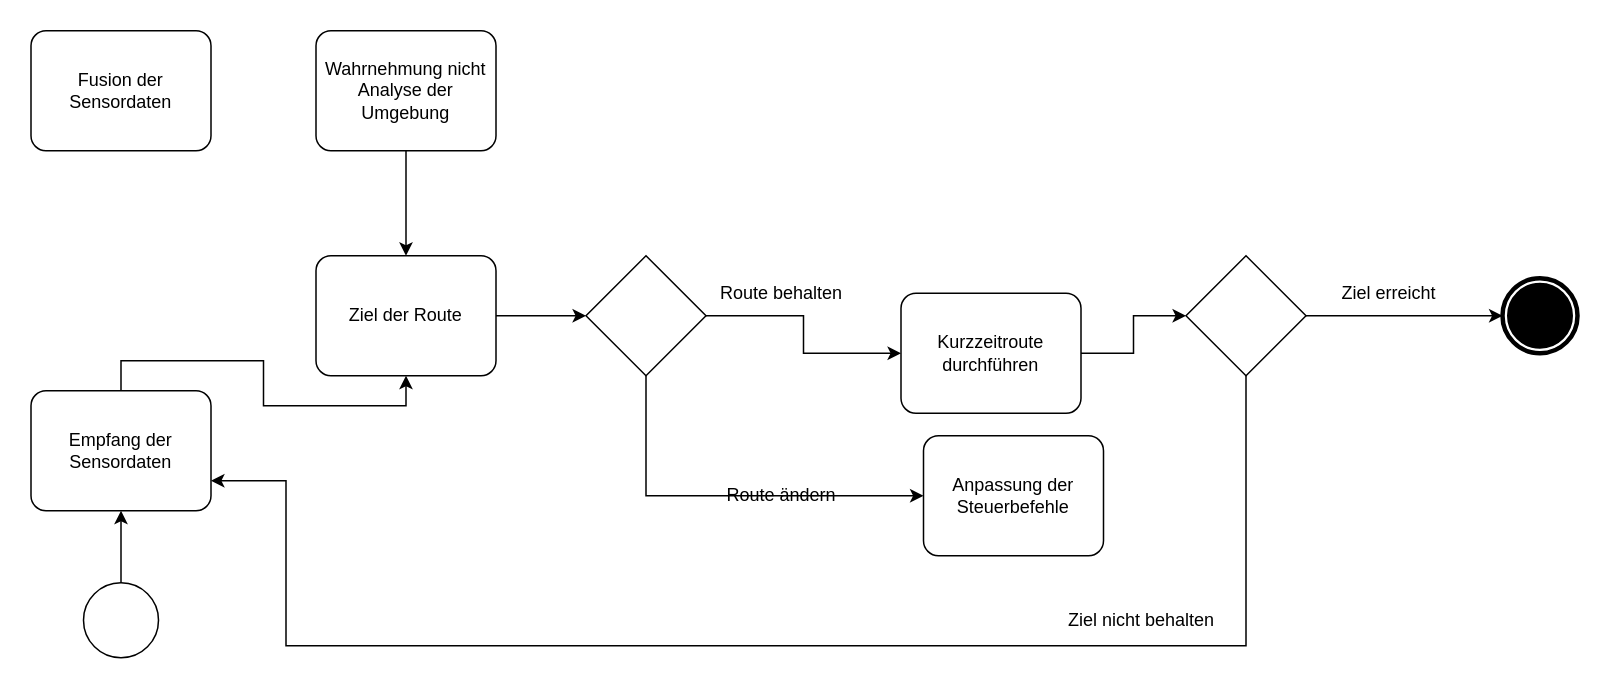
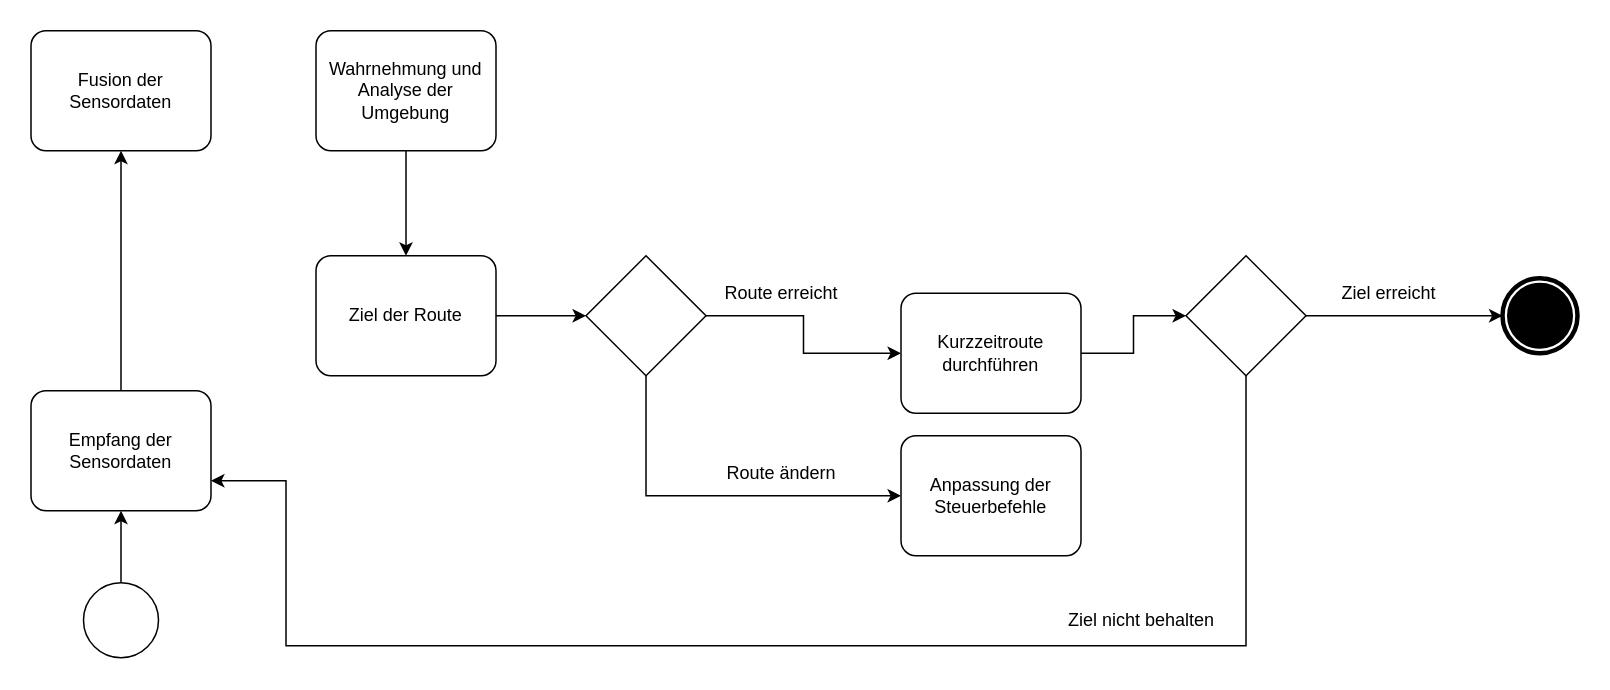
  <mxCell id="0" />
  <mxCell id="1" parent="0" />
  <mxCell id="2" value="" style="points=[[0.145,0.145,0],[0.5,0,0],[0.855,0.145,0],[1,0.5,0],[0.855,0.855,0],[0.5,1,0],[0.145,0.855,0],[0,0.5,0]];shape=mxgraph.bpmn.event;html=1;verticalLabelPosition=bottom;labelBackgroundColor=#ffffff;verticalAlign=top;align=center;perimeter=ellipsePerimeter;outlineConnect=0;aspect=fixed;outline=standard;symbol=general;" vertex="1" parent="1"><mxGeometry x="55" y="388" width="50" height="50" as="geometry" /></mxCell>
- <mxCell id="3" value="Wahrnehmung nicht Analyse der Umgebung" style="points=[[0.25,0,0],[0.5,0,0],[0.75,0,0],[1,0.25,0],[1,0.5,0],[1,0.75,0],[0.75,1,0],[0.5,1,0],[0.25,1,0],[0,0.75,0],[0,0.5,0],[0,0.25,0]];shape=mxgraph.bpmn.task;whiteSpace=wrap;rectStyle=rounded;size=10;html=1;container=1;expand=0;collapsible=0;taskMarker=abstract;" vertex="1" parent="1"><mxGeometry x="210" y="20" width="120" height="80" as="geometry" /></mxCell>
+ <mxCell id="3" value="Wahrnehmung und Analyse der Umgebung" style="points=[[0.25,0,0],[0.5,0,0],[0.75,0,0],[1,0.25,0],[1,0.5,0],[1,0.75,0],[0.75,1,0],[0.5,1,0],[0.25,1,0],[0,0.75,0],[0,0.5,0],[0,0.25,0]];shape=mxgraph.bpmn.task;whiteSpace=wrap;rectStyle=rounded;size=10;html=1;container=1;expand=0;collapsible=0;taskMarker=abstract;" vertex="1" parent="1"><mxGeometry x="210" y="20" width="120" height="80" as="geometry" /></mxCell>
  <mxCell id="4" value="" style="edgeStyle=orthogonalEdgeStyle;rounded=0;orthogonalLoop=1;jettySize=auto;html=1;" edge="1" parent="1" source="5" target="6"><mxGeometry relative="1" as="geometry" /></mxCell>
  <mxCell id="5" value="Ziel der Route" style="points=[[0.25,0,0],[0.5,0,0],[0.75,0,0],[1,0.25,0],[1,0.5,0],[1,0.75,0],[0.75,1,0],[0.5,1,0],[0.25,1,0],[0,0.75,0],[0,0.5,0],[0,0.25,0]];shape=mxgraph.bpmn.task;whiteSpace=wrap;rectStyle=rounded;size=10;html=1;container=1;expand=0;collapsible=0;taskMarker=abstract;" vertex="1" parent="1"><mxGeometry x="210" y="170" width="120" height="80" as="geometry" /></mxCell>
  <mxCell id="6" value="" style="rhombus;whiteSpace=wrap;html=1;" vertex="1" parent="1"><mxGeometry x="390" y="170" width="80" height="80" as="geometry" /></mxCell>
  <mxCell id="7" value="" style="edgeStyle=orthogonalEdgeStyle;rounded=0;orthogonalLoop=1;jettySize=auto;html=1;" edge="1" parent="1" source="8" target="15"><mxGeometry relative="1" as="geometry" /></mxCell>
  <mxCell id="8" value="Kurzzeitroute durchführen" style="points=[[0.25,0,0],[0.5,0,0],[0.75,0,0],[1,0.25,0],[1,0.5,0],[1,0.75,0],[0.75,1,0],[0.5,1,0],[0.25,1,0],[0,0.75,0],[0,0.5,0],[0,0.25,0]];shape=mxgraph.bpmn.task;whiteSpace=wrap;rectStyle=rounded;size=10;html=1;container=1;expand=0;collapsible=0;taskMarker=abstract;" vertex="1" parent="1"><mxGeometry x="600" y="195" width="120" height="80" as="geometry" /></mxCell>
  <mxCell id="9" style="edgeStyle=orthogonalEdgeStyle;rounded=0;orthogonalLoop=1;jettySize=auto;html=1;exitX=1;exitY=0.5;exitDx=0;exitDy=0;entryX=0;entryY=0.5;entryDx=0;entryDy=0;entryPerimeter=0;" edge="1" parent="1" source="6" target="8"><mxGeometry relative="1" as="geometry" /></mxCell>
- <mxCell id="10" value="Anpassung der Steuerbefehle" style="points=[[0.25,0,0],[0.5,0,0],[0.75,0,0],[1,0.25,0],[1,0.5,0],[1,0.75,0],[0.75,1,0],[0.5,1,0],[0.25,1,0],[0,0.75,0],[0,0.5,0],[0,0.25,0]];shape=mxgraph.bpmn.task;whiteSpace=wrap;rectStyle=rounded;size=10;html=1;container=1;expand=0;collapsible=0;taskMarker=abstract;" vertex="1" parent="1"><mxGeometry x="615" y="290" width="120" height="80" as="geometry" /></mxCell>
+ <mxCell id="10" value="Anpassung der Steuerbefehle" style="points=[[0.25,0,0],[0.5,0,0],[0.75,0,0],[1,0.25,0],[1,0.5,0],[1,0.75,0],[0.75,1,0],[0.5,1,0],[0.25,1,0],[0,0.75,0],[0,0.5,0],[0,0.25,0]];shape=mxgraph.bpmn.task;whiteSpace=wrap;rectStyle=rounded;size=10;html=1;container=1;expand=0;collapsible=0;taskMarker=abstract;" vertex="1" parent="1"><mxGeometry x="600" y="290" width="120" height="80" as="geometry" /></mxCell>
  <mxCell id="11" style="edgeStyle=orthogonalEdgeStyle;rounded=0;orthogonalLoop=1;jettySize=auto;html=1;exitX=0.5;exitY=1;exitDx=0;exitDy=0;entryX=0;entryY=0.5;entryDx=0;entryDy=0;entryPerimeter=0;" edge="1" parent="1" source="6" target="10"><mxGeometry relative="1" as="geometry" /></mxCell>
- <mxCell id="12" value="Route ändern" style="text;html=1;align=center;verticalAlign=middle;resizable=0;points=[];autosize=1;strokeColor=none;fillColor=none;" vertex="1" parent="1"><mxGeometry x="470" y="315" width="100" height="30" as="geometry" /></mxCell>
- <mxCell id="13" value="Route behalten" style="text;html=1;align=center;verticalAlign=middle;resizable=0;points=[];autosize=1;strokeColor=none;fillColor=none;" vertex="1" parent="1"><mxGeometry x="470" y="180" width="100" height="30" as="geometry" /></mxCell>
+ <mxCell id="12" value="Route ändern" style="text;html=1;align=center;verticalAlign=middle;resizable=0;points=[];autosize=1;strokeColor=none;fillColor=none;" vertex="1" parent="1"><mxGeometry x="470" y="300" width="100" height="30" as="geometry" /></mxCell>
+ <mxCell id="13" value="Route erreicht" style="text;html=1;align=center;verticalAlign=middle;resizable=0;points=[];autosize=1;strokeColor=none;fillColor=none;" vertex="1" parent="1"><mxGeometry x="470" y="180" width="100" height="30" as="geometry" /></mxCell>
  <mxCell id="14" value="Fusion der Sensordaten" style="points=[[0.25,0,0],[0.5,0,0],[0.75,0,0],[1,0.25,0],[1,0.5,0],[1,0.75,0],[0.75,1,0],[0.5,1,0],[0.25,1,0],[0,0.75,0],[0,0.5,0],[0,0.25,0]];shape=mxgraph.bpmn.task;whiteSpace=wrap;rectStyle=rounded;size=10;html=1;container=1;expand=0;collapsible=0;taskMarker=abstract;" vertex="1" parent="1"><mxGeometry x="20" y="20" width="120" height="80" as="geometry" /></mxCell>
  <mxCell id="15" value="" style="rhombus;whiteSpace=wrap;html=1;" vertex="1" parent="1"><mxGeometry x="790" y="170" width="80" height="80" as="geometry" /></mxCell>
  <mxCell id="16" value="" style="points=[[0.145,0.145,0],[0.5,0,0],[0.855,0.145,0],[1,0.5,0],[0.855,0.855,0],[0.5,1,0],[0.145,0.855,0],[0,0.5,0]];shape=mxgraph.bpmn.event;html=1;verticalLabelPosition=bottom;labelBackgroundColor=#ffffff;verticalAlign=top;align=center;perimeter=ellipsePerimeter;outlineConnect=0;aspect=fixed;outline=end;symbol=terminate;" vertex="1" parent="1"><mxGeometry x="1001" y="185" width="50" height="50" as="geometry" /></mxCell>
  <mxCell id="17" style="edgeStyle=orthogonalEdgeStyle;rounded=0;orthogonalLoop=1;jettySize=auto;html=1;exitX=1;exitY=0.5;exitDx=0;exitDy=0;entryX=0;entryY=0.5;entryDx=0;entryDy=0;entryPerimeter=0;" edge="1" parent="1" source="15" target="16"><mxGeometry relative="1" as="geometry" /></mxCell>
  <mxCell id="18" value="Ziel erreicht" style="text;html=1;align=center;verticalAlign=middle;resizable=0;points=[];autosize=1;strokeColor=none;fillColor=none;" vertex="1" parent="1"><mxGeometry x="880" y="180" width="90" height="30" as="geometry" /></mxCell>
  <mxCell id="19" value="Empfang der Sensordaten" style="points=[[0.25,0,0],[0.5,0,0],[0.75,0,0],[1,0.25,0],[1,0.5,0],[1,0.75,0],[0.75,1,0],[0.5,1,0],[0.25,1,0],[0,0.75,0],[0,0.5,0],[0,0.25,0]];shape=mxgraph.bpmn.task;whiteSpace=wrap;rectStyle=rounded;size=10;html=1;container=1;expand=0;collapsible=0;taskMarker=abstract;" vertex="1" parent="1"><mxGeometry x="20" y="260" width="120" height="80" as="geometry" /></mxCell>
  <mxCell id="20" style="edgeStyle=orthogonalEdgeStyle;rounded=0;orthogonalLoop=1;jettySize=auto;html=1;exitX=0.5;exitY=0;exitDx=0;exitDy=0;exitPerimeter=0;entryX=0.5;entryY=1;entryDx=0;entryDy=0;entryPerimeter=0;" edge="1" parent="1" source="2" target="19"><mxGeometry relative="1" as="geometry" /></mxCell>
- <mxCell id="21" style="edgeStyle=orthogonalEdgeStyle;rounded=0;orthogonalLoop=1;jettySize=auto;html=1;exitX=0.5;exitY=0;exitDx=0;exitDy=0;exitPerimeter=0;" edge="1" parent="1" source="19" target="5"><mxGeometry relative="1" as="geometry" /></mxCell>
+ <mxCell id="21" style="edgeStyle=orthogonalEdgeStyle;rounded=0;orthogonalLoop=1;jettySize=auto;html=1;exitX=0.5;exitY=0;exitDx=0;exitDy=0;exitPerimeter=0;entryX=0.5;entryY=1;entryDx=0;entryDy=0;entryPerimeter=0;" edge="1" parent="1" source="19" target="14"><mxGeometry relative="1" as="geometry" /></mxCell>
  <mxCell id="22" style="edgeStyle=orthogonalEdgeStyle;rounded=0;orthogonalLoop=1;jettySize=auto;html=1;exitX=0.5;exitY=1;exitDx=0;exitDy=0;exitPerimeter=0;entryX=0.5;entryY=0;entryDx=0;entryDy=0;entryPerimeter=0;" edge="1" parent="1" source="3" target="5"><mxGeometry relative="1" as="geometry" /></mxCell>
  <mxCell id="23" style="edgeStyle=orthogonalEdgeStyle;rounded=0;orthogonalLoop=1;jettySize=auto;html=1;exitX=0.5;exitY=1;exitDx=0;exitDy=0;entryX=1;entryY=0.75;entryDx=0;entryDy=0;entryPerimeter=0;" edge="1" parent="1" source="15" target="19"><mxGeometry relative="1" as="geometry"><Array as="points"><mxPoint x="830" y="430" /><mxPoint x="190" y="430" /><mxPoint x="190" y="320" /></Array></mxGeometry></mxCell>
  <mxCell id="24" value="Ziel nicht behalten" style="text;html=1;align=center;verticalAlign=middle;resizable=0;points=[];autosize=1;strokeColor=none;fillColor=none;" vertex="1" parent="1"><mxGeometry x="705" y="398" width="110" height="30" as="geometry" /></mxCell>
